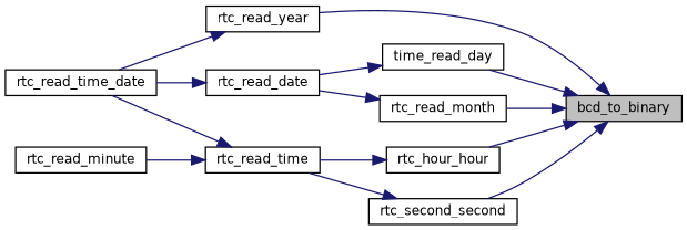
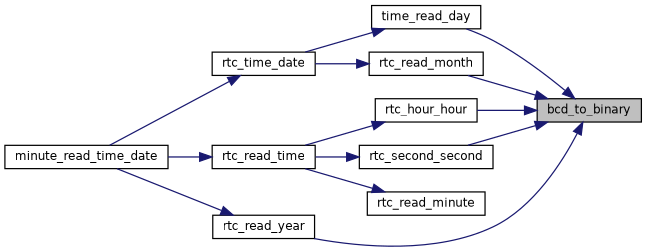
  digraph {
    rankdir=RL
    node [color=black fillcolor=white fontname=Helvetica fontsize=10 shape=record style=filled]
    edge [color=midnightblue dir=back fontname=Helvetica fontsize=10 labelfontname=Helvetica labelfontsize=10 style=solid]
    n1 [fillcolor=grey75 fontcolor=black height=0.2 label=bcd_to_binary width=0.4]
    n2 [height=0.2 label=time_read_day width=0.4]
    n3 [height=0.2 label=rtc_hour_hour width=0.4]
    n4 [height=0.2 label=rtc_read_month width=0.4]
    n5 [height=0.2 label=rtc_second_second width=0.4]
    n6 [height=0.2 label=rtc_read_year width=0.4]
-   n7 [height=0.2 label=rtc_read_date width=0.4]
+   n7 [height=0.2 label=rtc_time_date width=0.4]
    n8 [height=0.2 label=rtc_read_time width=0.4]
    n9 [height=0.2 label=rtc_read_minute width=0.4]
-   n10 [height=0.2 label=rtc_read_time_date width=0.4]
+   n10 [height=0.2 label=minute_read_time_date width=0.4]
    n1 -> n2
    n1 -> n3
    n1 -> n4
    n1 -> n5
    n1 -> n6
    n2 -> n7
    n3 -> n8
    n4 -> n7
    n5 -> n8
    n6 -> n10
    n7 -> n10
    n8 -> n10
-   n8 -> n9
+   n9 -> n8
  }
